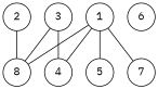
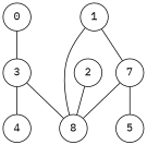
  graph {
    fontname="IBM Plex Mono"
    rankdir=TB
    node [fontname="IBM Plex Mono" shape=circle]
    edge [fontname="IBM Plex Mono"]
+   0
    3
    4
    8
    1
    5
    7
    2
-   6
+   0 -- 3
    3 -- 4
    3 -- 8
-   1 -- 4
    1 -- 8
-   1 -- 5
+   7 -- 5
    1 -- 7
+   7 -- 8
    2 -- 8
  }
